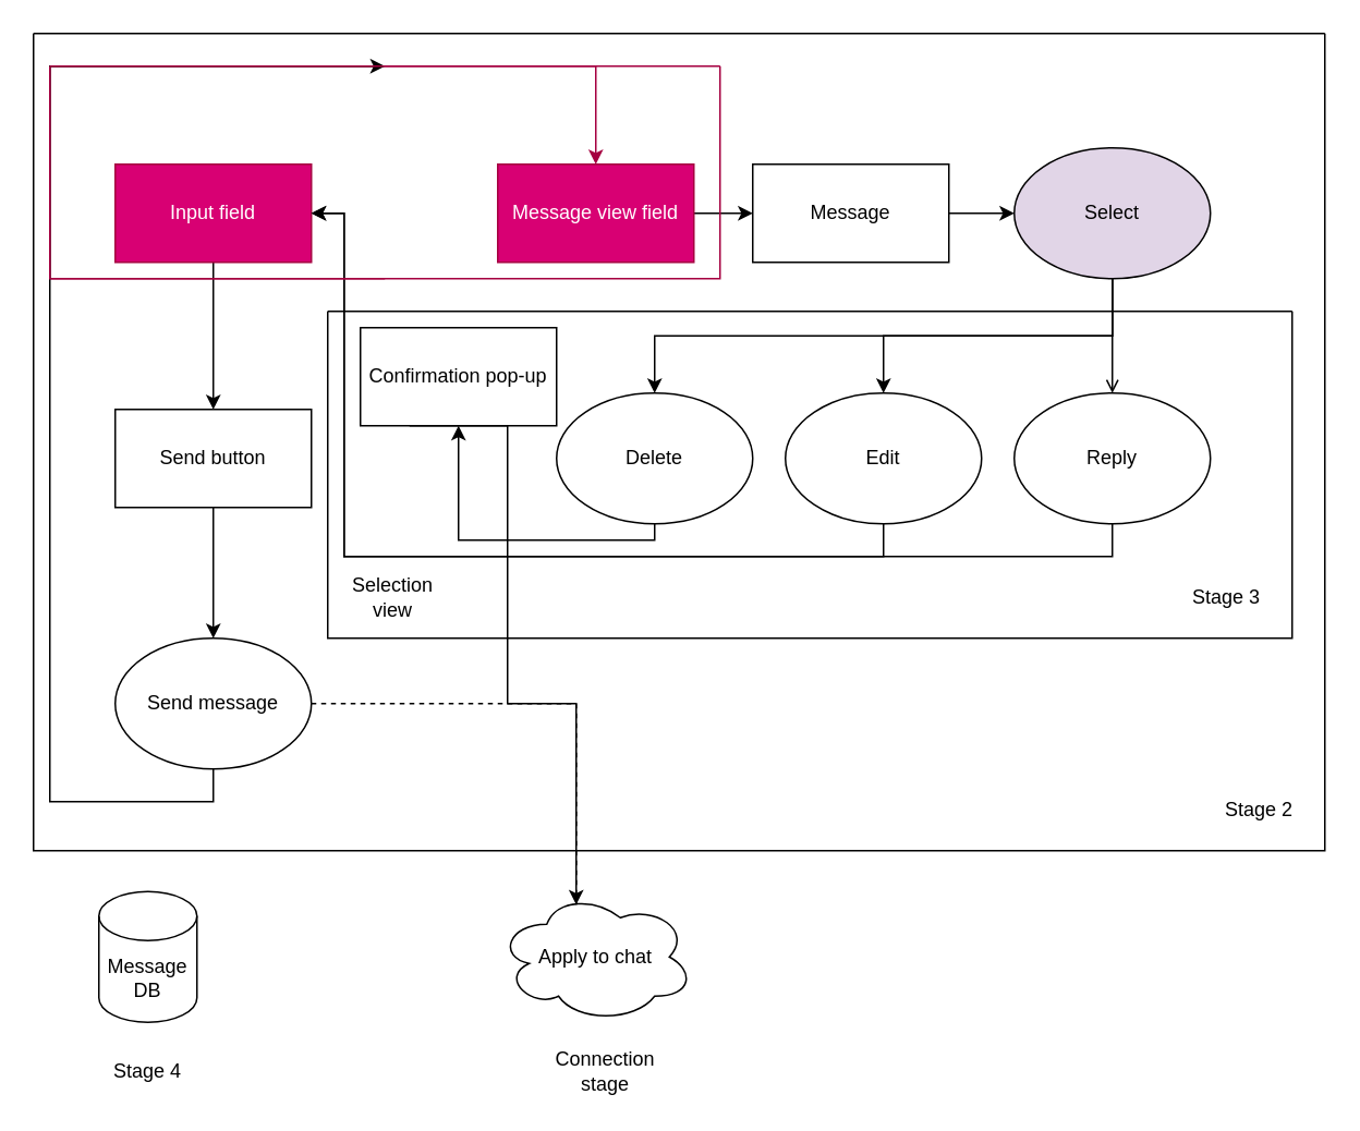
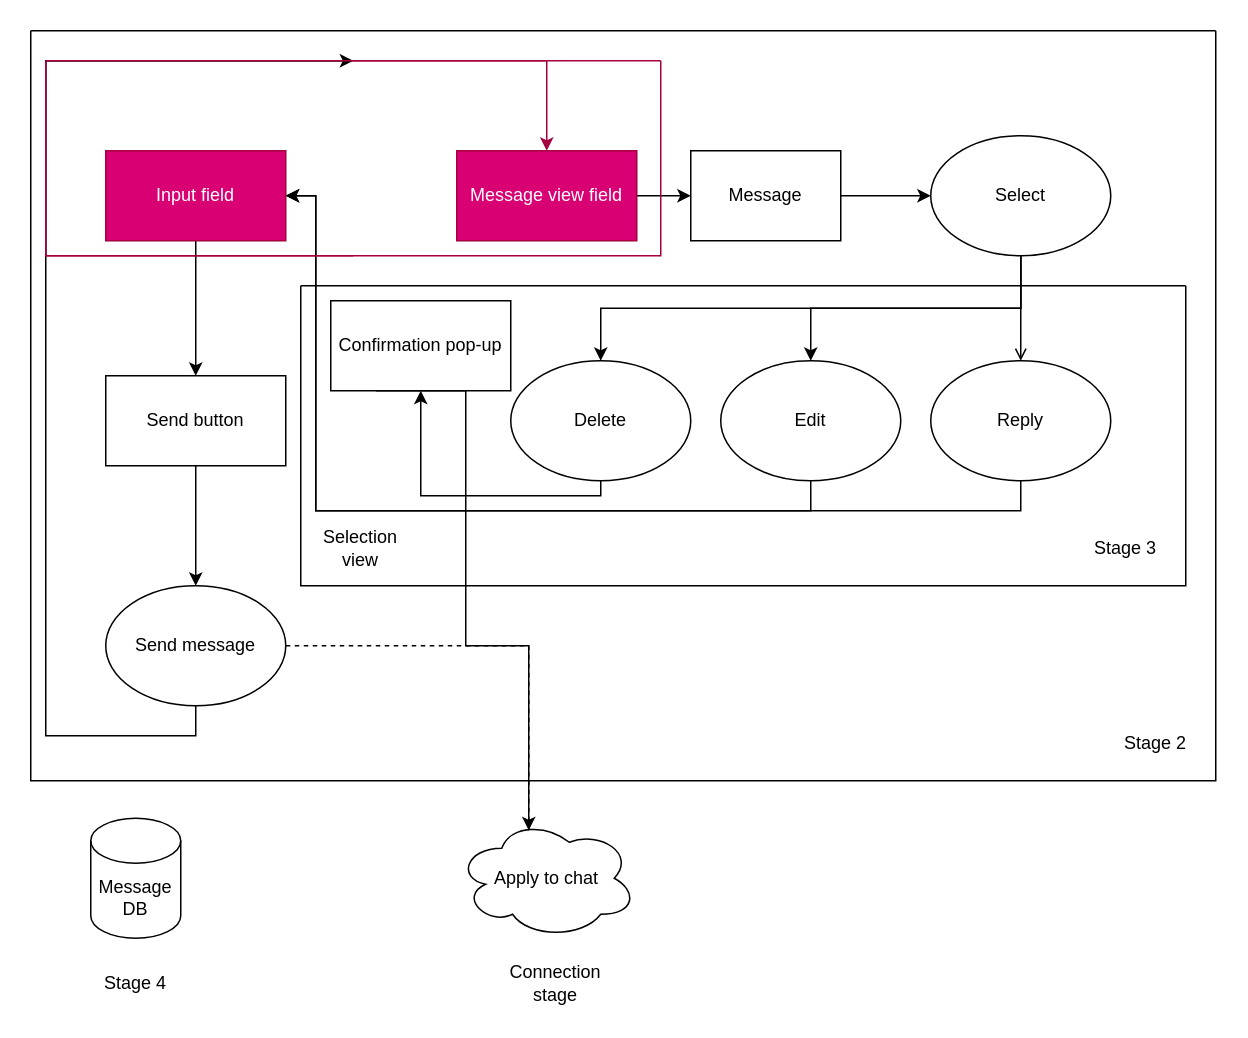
  <mxCell id="0" />
  <mxCell id="1" parent="0" />
  <mxCell id="2" style="edgeStyle=orthogonalEdgeStyle;rounded=0;orthogonalLoop=1;jettySize=auto;html=1;exitX=0.5;exitY=1;exitDx=0;exitDy=0;entryX=0.5;entryY=0;entryDx=0;entryDy=0;" edge="1" parent="1" source="3" target="7"><mxGeometry relative="1" as="geometry" /></mxCell>
  <mxCell id="3" value="Input field" style="rounded=0;whiteSpace=wrap;html=1;fillColor=#d80073;fontColor=#ffffff;strokeColor=#A50040;" vertex="1" parent="1"><mxGeometry x="70" y="100" width="120" height="60" as="geometry" /></mxCell>
  <mxCell id="4" style="edgeStyle=orthogonalEdgeStyle;rounded=0;orthogonalLoop=1;jettySize=auto;html=1;exitX=1;exitY=0.5;exitDx=0;exitDy=0;entryX=0;entryY=0.5;entryDx=0;entryDy=0;" edge="1" parent="1" source="5" target="9"><mxGeometry relative="1" as="geometry" /></mxCell>
  <mxCell id="5" value="Message view field" style="rounded=0;whiteSpace=wrap;html=1;fillColor=#d80073;fontColor=#ffffff;strokeColor=#A50040;" vertex="1" parent="1"><mxGeometry x="304" y="100" width="120" height="60" as="geometry" /></mxCell>
  <mxCell id="6" style="edgeStyle=orthogonalEdgeStyle;rounded=0;orthogonalLoop=1;jettySize=auto;html=1;exitX=0.5;exitY=1;exitDx=0;exitDy=0;" edge="1" parent="1" source="7" target="21"><mxGeometry relative="1" as="geometry" /></mxCell>
  <mxCell id="7" value="Send button" style="rounded=0;whiteSpace=wrap;html=1;" vertex="1" parent="1"><mxGeometry x="70" y="250" width="120" height="60" as="geometry" /></mxCell>
  <mxCell id="8" style="edgeStyle=orthogonalEdgeStyle;rounded=0;orthogonalLoop=1;jettySize=auto;html=1;exitX=1;exitY=0.5;exitDx=0;exitDy=0;entryX=0;entryY=0.5;entryDx=0;entryDy=0;" edge="1" parent="1" source="9" target="13"><mxGeometry relative="1" as="geometry" /></mxCell>
- <mxCell id="9" value="Message" style="rounded=0;whiteSpace=wrap;html=1;" vertex="1" parent="1"><mxGeometry x="460" y="100" width="120" height="60" as="geometry" /></mxCell>
+ <mxCell id="9" value="Message" style="rounded=0;whiteSpace=wrap;html=1;" vertex="1" parent="1"><mxGeometry x="460" y="100" width="100" height="60" as="geometry" /></mxCell>
  <mxCell id="10" style="edgeStyle=orthogonalEdgeStyle;rounded=0;orthogonalLoop=1;jettySize=auto;html=1;exitX=0.5;exitY=1;exitDx=0;exitDy=0;endArrow=open;" edge="1" parent="1" source="13" target="15"><mxGeometry relative="1" as="geometry" /></mxCell>
  <mxCell id="11" style="edgeStyle=orthogonalEdgeStyle;rounded=0;orthogonalLoop=1;jettySize=auto;html=1;exitX=0.5;exitY=1;exitDx=0;exitDy=0;" edge="1" parent="1" source="13" target="17"><mxGeometry relative="1" as="geometry" /></mxCell>
  <mxCell id="12" style="edgeStyle=orthogonalEdgeStyle;rounded=0;orthogonalLoop=1;jettySize=auto;html=1;exitX=0.5;exitY=1;exitDx=0;exitDy=0;" edge="1" parent="1" source="13" target="19"><mxGeometry relative="1" as="geometry" /></mxCell>
- <mxCell id="13" value="Select" style="ellipse;whiteSpace=wrap;html=1;fillColor=#e1d5e7;" vertex="1" parent="1"><mxGeometry x="620" y="90" width="120" height="80" as="geometry" /></mxCell>
+ <mxCell id="13" value="Select" style="ellipse;whiteSpace=wrap;html=1;" vertex="1" parent="1"><mxGeometry x="620" y="90" width="120" height="80" as="geometry" /></mxCell>
  <mxCell id="14" style="edgeStyle=orthogonalEdgeStyle;rounded=0;orthogonalLoop=1;jettySize=auto;html=1;exitX=0.5;exitY=1;exitDx=0;exitDy=0;entryX=1;entryY=0.5;entryDx=0;entryDy=0;" edge="1" parent="1" source="15" target="3"><mxGeometry relative="1" as="geometry"><Array as="points"><mxPoint x="680" y="340" /><mxPoint x="210" y="340" /><mxPoint x="210" y="130" /></Array></mxGeometry></mxCell>
  <mxCell id="15" value="Reply" style="ellipse;whiteSpace=wrap;html=1;" vertex="1" parent="1"><mxGeometry x="620" y="240" width="120" height="80" as="geometry" /></mxCell>
  <mxCell id="16" style="edgeStyle=orthogonalEdgeStyle;rounded=0;orthogonalLoop=1;jettySize=auto;html=1;exitX=0.5;exitY=1;exitDx=0;exitDy=0;entryX=1;entryY=0.5;entryDx=0;entryDy=0;" edge="1" parent="1" source="17" target="3"><mxGeometry relative="1" as="geometry"><Array as="points"><mxPoint x="540" y="340" /><mxPoint x="210" y="340" /><mxPoint x="210" y="130" /></Array></mxGeometry></mxCell>
  <mxCell id="17" value="Edit" style="ellipse;whiteSpace=wrap;html=1;" vertex="1" parent="1"><mxGeometry x="480" y="240" width="120" height="80" as="geometry" /></mxCell>
  <mxCell id="18" style="edgeStyle=orthogonalEdgeStyle;rounded=0;orthogonalLoop=1;jettySize=auto;html=1;exitX=0.5;exitY=1;exitDx=0;exitDy=0;entryX=0.5;entryY=1;entryDx=0;entryDy=0;" edge="1" parent="1" source="19" target="22"><mxGeometry relative="1" as="geometry"><Array as="points"><mxPoint x="400" y="330" /><mxPoint x="280" y="330" /></Array></mxGeometry></mxCell>
  <mxCell id="19" value="Delete" style="ellipse;whiteSpace=wrap;html=1;" vertex="1" parent="1"><mxGeometry x="340" y="240" width="120" height="80" as="geometry" /></mxCell>
  <mxCell id="20" style="edgeStyle=orthogonalEdgeStyle;rounded=0;orthogonalLoop=1;jettySize=auto;html=1;exitX=0.5;exitY=1;exitDx=0;exitDy=0;entryX=0.5;entryY=0;entryDx=0;entryDy=0;fillColor=#d80073;strokeColor=#A50040;" edge="1" parent="1" source="27" target="5"><mxGeometry relative="1" as="geometry"><Array as="points"><mxPoint x="30" y="40" /><mxPoint x="364" y="40" /></Array></mxGeometry></mxCell>
  <mxCell id="21" value="Send message" style="ellipse;whiteSpace=wrap;html=1;" vertex="1" parent="1"><mxGeometry x="70" y="390" width="120" height="80" as="geometry" /></mxCell>
  <mxCell id="22" value="Confirmation pop-up" style="rounded=0;whiteSpace=wrap;html=1;" vertex="1" parent="1"><mxGeometry x="220" y="200" width="120" height="60" as="geometry" /></mxCell>
  <mxCell id="23" value="" style="swimlane;startSize=0;" vertex="1" parent="1"><mxGeometry x="200" y="190" width="590" height="200" as="geometry" /></mxCell>
  <mxCell id="24" value="Selection view" style="text;html=1;strokeColor=none;fillColor=none;align=center;verticalAlign=middle;whiteSpace=wrap;rounded=0;" vertex="1" parent="23"><mxGeometry x="10" y="160" width="60" height="30" as="geometry" /></mxCell>
  <mxCell id="25" value="Stage 3" style="text;html=1;strokeColor=none;fillColor=none;align=center;verticalAlign=middle;whiteSpace=wrap;rounded=0;" vertex="1" parent="23"><mxGeometry x="520" y="160" width="60" height="30" as="geometry" /></mxCell>
  <mxCell id="26" value="" style="edgeStyle=orthogonalEdgeStyle;rounded=0;orthogonalLoop=1;jettySize=auto;html=1;exitX=0.5;exitY=1;exitDx=0;exitDy=0;entryX=0.5;entryY=0;entryDx=0;entryDy=0;" edge="1" parent="1" source="21" target="27"><mxGeometry relative="1" as="geometry"><mxPoint x="130" y="470" as="sourcePoint" /><mxPoint x="364" y="100" as="targetPoint" /><Array as="points"><mxPoint x="130" y="490" /><mxPoint x="30" y="490" /></Array></mxGeometry></mxCell>
  <mxCell id="27" value="" style="swimlane;startSize=0;fillColor=#d80073;fontColor=#ffffff;strokeColor=#A50040;" vertex="1" parent="1"><mxGeometry x="30" y="40" width="410" height="130" as="geometry" /></mxCell>
  <mxCell id="28" value="" style="swimlane;startSize=0;" vertex="1" parent="1"><mxGeometry x="20" y="20" width="790" height="500" as="geometry" /></mxCell>
  <mxCell id="29" value="Stage 2" style="text;html=1;strokeColor=none;fillColor=none;align=center;verticalAlign=middle;whiteSpace=wrap;rounded=0;" vertex="1" parent="28"><mxGeometry x="720" y="460" width="60" height="30" as="geometry" /></mxCell>
  <mxCell id="30" value="Message DB" style="shape=cylinder3;whiteSpace=wrap;html=1;boundedLbl=1;backgroundOutline=1;size=15;" vertex="1" parent="1"><mxGeometry x="60" y="545" width="60" height="80" as="geometry" /></mxCell>
  <mxCell id="31" value="Stage 4" style="text;html=1;strokeColor=none;fillColor=none;align=center;verticalAlign=middle;whiteSpace=wrap;rounded=0;" vertex="1" parent="1"><mxGeometry x="60" y="640" width="60" height="30" as="geometry" /></mxCell>
  <mxCell id="32" value="Apply to chat" style="ellipse;shape=cloud;whiteSpace=wrap;html=1;" vertex="1" parent="1"><mxGeometry x="304" y="545" width="120" height="80" as="geometry" /></mxCell>
  <mxCell id="33" style="edgeStyle=orthogonalEdgeStyle;rounded=0;orthogonalLoop=1;jettySize=auto;html=1;exitX=1;exitY=0.5;exitDx=0;exitDy=0;entryX=0.4;entryY=0.1;entryDx=0;entryDy=0;entryPerimeter=0;dashed=1;" edge="1" parent="1" source="21" target="32"><mxGeometry relative="1" as="geometry" /></mxCell>
  <mxCell id="34" style="edgeStyle=orthogonalEdgeStyle;rounded=0;orthogonalLoop=1;jettySize=auto;html=1;exitX=0.25;exitY=1;exitDx=0;exitDy=0;entryX=0.4;entryY=0.1;entryDx=0;entryDy=0;entryPerimeter=0;endArrow=none;" edge="1" parent="1" source="22" target="32"><mxGeometry relative="1" as="geometry"><Array as="points"><mxPoint x="310" y="260" /><mxPoint x="310" y="430" /><mxPoint x="352" y="430" /></Array></mxGeometry></mxCell>
  <mxCell id="35" value="Connection stage" style="text;html=1;strokeColor=none;fillColor=none;align=center;verticalAlign=middle;whiteSpace=wrap;rounded=0;" vertex="1" parent="1"><mxGeometry x="340" y="640" width="60" height="30" as="geometry" /></mxCell>
